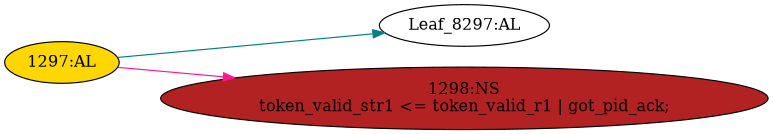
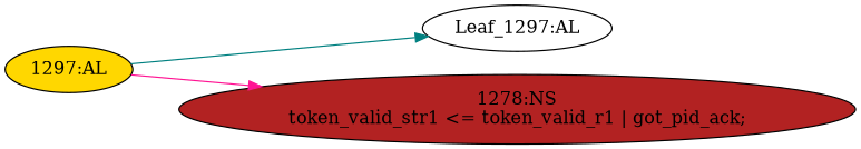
  strict digraph {
    rankdir=LR
    node [style=filled]
    edge [cond="[]" lineno=None]
-   n1 [def_var="['token_valid_str1']" label="Leaf_8297:AL" style=""]
+   n1 [def_var="['token_valid_str1']" label="Leaf_1297:AL" style=""]
    n2 [ast="<pyverilog.vparser.ast.Always object at 0x7f0647e57990>" clk_sens=True fillcolor=gold label="1297:AL" sens="['clk']" statements="[]" typ=Always use_var="['got_pid_ack', 'token_valid_r1']"]
-   n3 [ast="<pyverilog.vparser.ast.NonblockingSubstitution object at 0x7f0647e57a90>" fillcolor=firebrick label="1298:NS\ntoken_valid_str1 <= token_valid_r1 | got_pid_ack;" statements="[<pyverilog.vparser.ast.NonblockingSubstitution object at 0x7f0647e57a90>]" typ=NonblockingSubstitution]
+   n3 [ast="<pyverilog.vparser.ast.NonblockingSubstitution object at 0x7f0647e57a90>" fillcolor=firebrick label="1278:NS\ntoken_valid_str1 <= token_valid_r1 | got_pid_ack;" statements="[<pyverilog.vparser.ast.NonblockingSubstitution object at 0x7f0647e57a90>]" typ=NonblockingSubstitution]
    n2 -> n1 [color=teal]
    n2 -> n3 [color=deeppink]
  }
